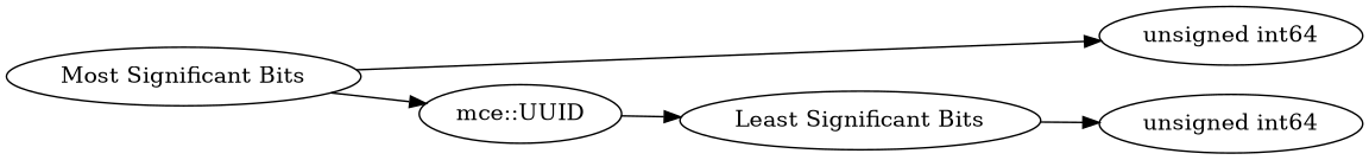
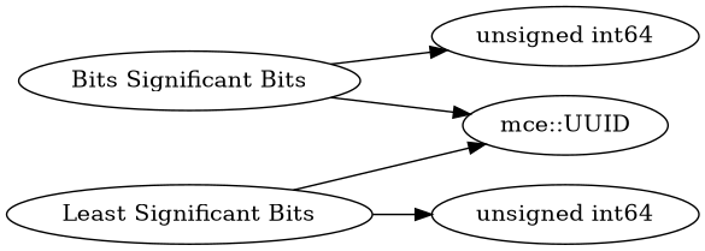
  digraph {
    rankdir=LR
    n1 [label="unsigned int64"]
    n2 [label="unsigned int64"]
    n3 [label="mce::UUID"]
    n4 [label="Least Significant Bits"]
-   n5 [label="Most Significant Bits"]
+   n5 [label="Bits Significant Bits"]
    subgraph sub_1 {
      rank=max
      n1
      n2
    }
-   n3 -> n4
+   n4 -> n3
    n4 -> n2
    n5 -> n1
    n5 -> n3
  }
